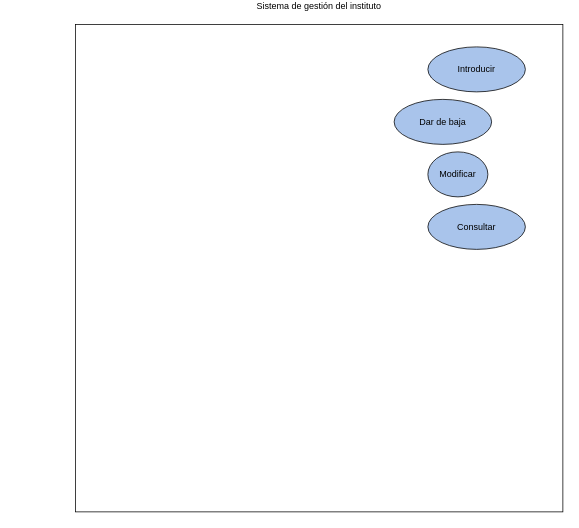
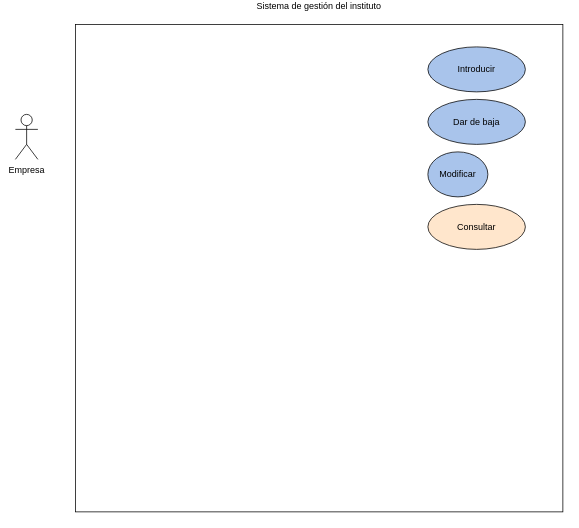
  <mxCell id="0" />
  <mxCell id="1" parent="0" />
  <mxCell id="2" value="&lt;div&gt;Sistema de gestión del instituto&lt;/div&gt;&lt;div&gt;&lt;br&gt;&lt;/div&gt;" style="whiteSpace=wrap;html=1;aspect=fixed;fillColor=none;labelPosition=center;verticalLabelPosition=top;align=center;verticalAlign=bottom;" vertex="1" parent="1"><mxGeometry x="100" y="20" width="650" height="650" as="geometry" /></mxCell>
+ <mxCell id="3" value="Empresa" style="shape=umlActor;verticalLabelPosition=bottom;verticalAlign=top;html=1;outlineConnect=0;fontFamily=Helvetica;fillColor=none;" vertex="1" parent="1"><mxGeometry x="20" y="140" width="30" height="60" as="geometry" /></mxCell>
  <mxCell id="4" value="&lt;div&gt;Introducir&lt;/div&gt;" style="ellipse;whiteSpace=wrap;html=1;fontFamily=Helvetica;fillColor=#A9C4EB;strokeColor=default;" vertex="1" parent="1"><mxGeometry x="570" y="50" width="130" height="60" as="geometry" /></mxCell>
- <mxCell id="5" value="Dar de baja" style="ellipse;whiteSpace=wrap;html=1;fontFamily=Helvetica;fillColor=#A9C4EB;strokeColor=default;" vertex="1" parent="1"><mxGeometry x="525" y="120" width="130" height="60" as="geometry" /></mxCell>
+ <mxCell id="5" value="Dar de baja" style="ellipse;whiteSpace=wrap;html=1;fontFamily=Helvetica;fillColor=#A9C4EB;strokeColor=default;" vertex="1" parent="1"><mxGeometry x="570" y="120" width="130" height="60" as="geometry" /></mxCell>
  <mxCell id="6" value="&lt;div&gt;Modificar&lt;/div&gt;" style="ellipse;whiteSpace=wrap;html=1;fontFamily=Helvetica;fillColor=#A9C4EB;strokeColor=default;" vertex="1" parent="1"><mxGeometry x="570" y="190" width="80" height="60" as="geometry" /></mxCell>
- <mxCell id="7" value="Consultar" style="ellipse;whiteSpace=wrap;html=1;fontFamily=Helvetica;fillColor=#A9C4EB;strokeColor=default;" vertex="1" parent="1"><mxGeometry x="570" y="260" width="130" height="60" as="geometry" /></mxCell>
+ <mxCell id="7" value="Consultar" style="ellipse;whiteSpace=wrap;html=1;fontFamily=Helvetica;fillColor=#ffe6cc;strokeColor=default;" vertex="1" parent="1"><mxGeometry x="570" y="260" width="130" height="60" as="geometry" /></mxCell>
